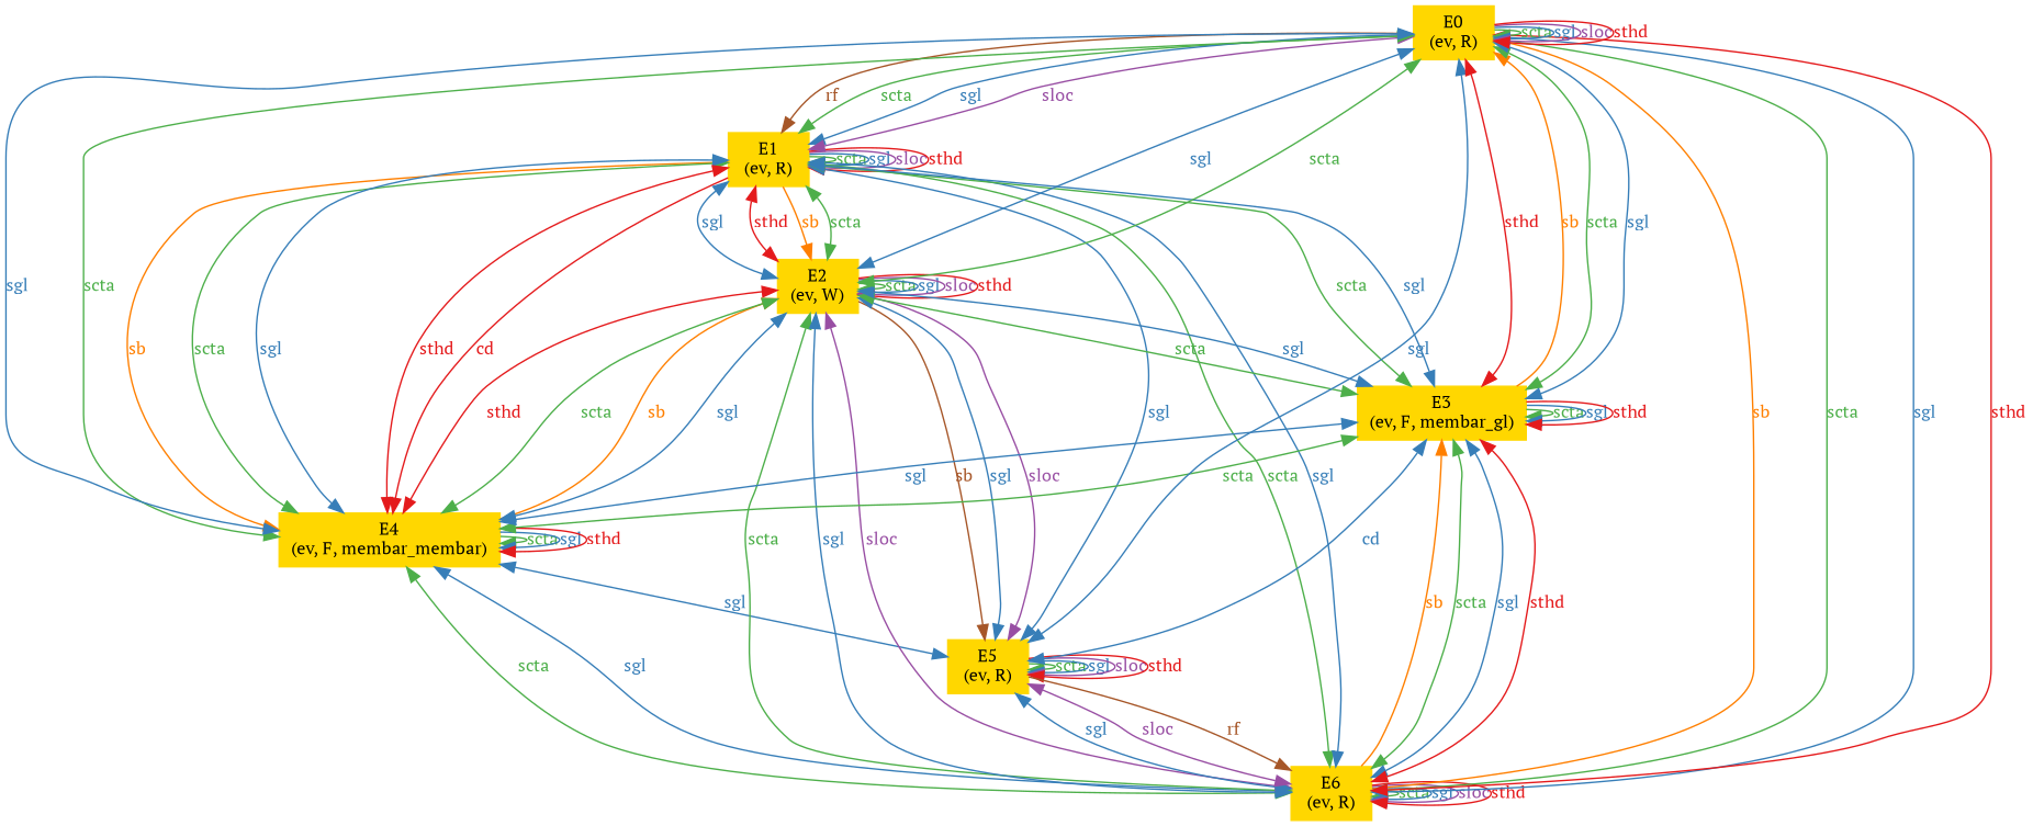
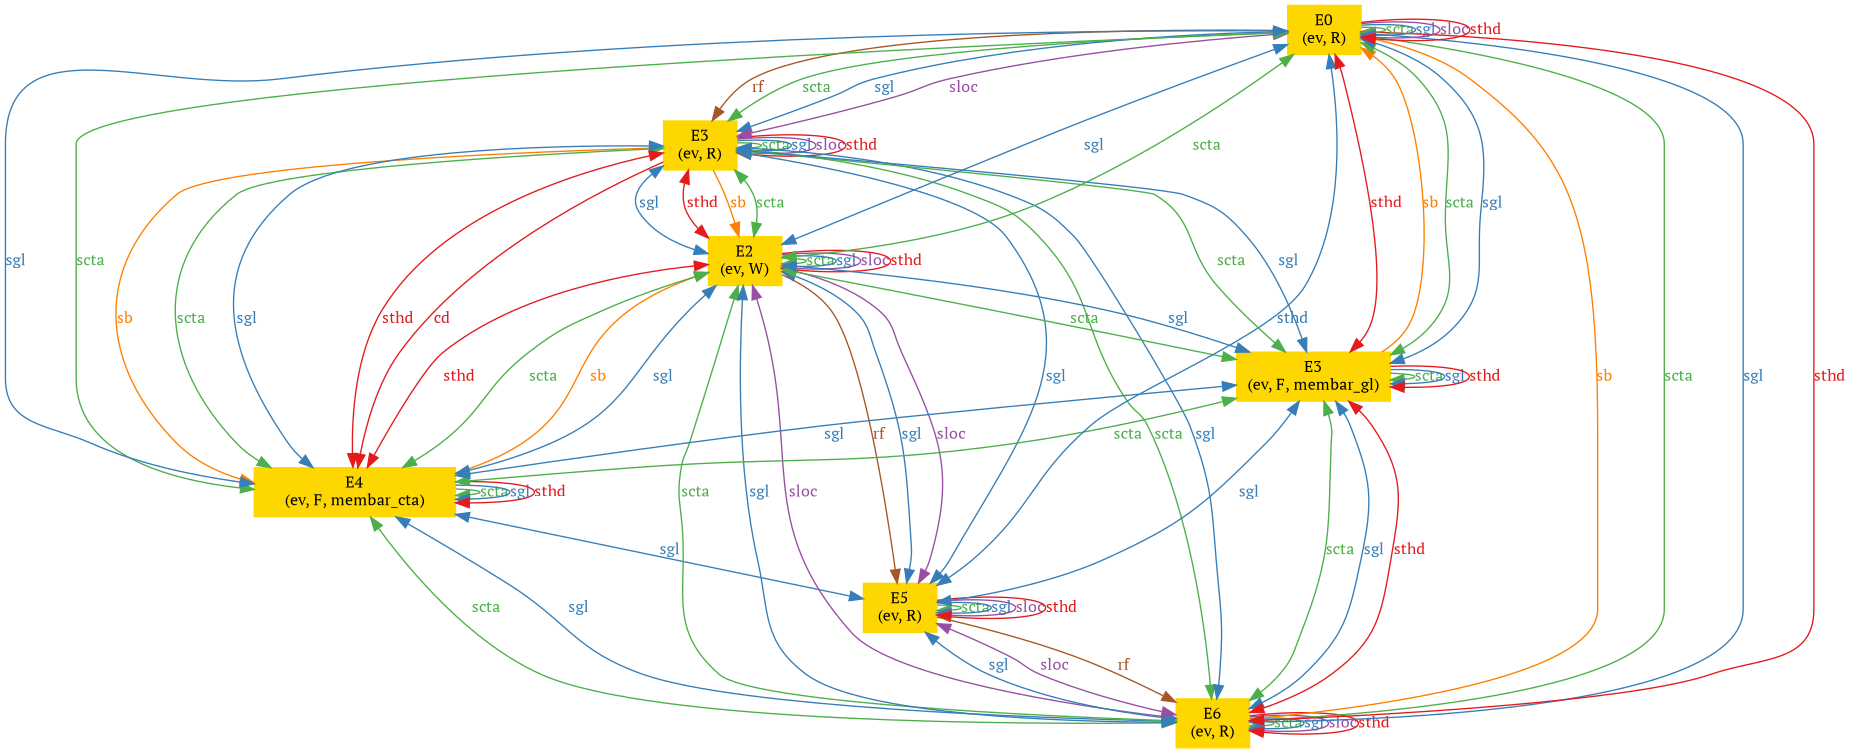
  digraph {
    fontsize=12
    rankdir=TB
    fontname="PT Serif"
    node [color="#ffd700" fontcolor="#000000" fontsize=12 shape=box style="filled, solid" fontname="PT Serif"]
    edge [color="#377eb8" dir=both fontcolor="#377eb8" fontsize=12 style=solid uuid="<E1, E4>" weight=1 fontname="PT Serif"]
-   n1 [label="E1\n(ev, R)" uuid=E1]
-   n2 [label="E4\n(ev, F, membar_membar)" uuid=E4]
+   n1 [label="E3\n(ev, R)" uuid=E1]
+   n2 [label="E4\n(ev, F, membar_cta)" uuid=E4]
    n3 [label="E2\n(ev, W)" uuid=E2]
    n4 [label="E5\n(ev, R)" uuid=E5]
    n5 [label="E6\n(ev, R)" uuid=E6]
    n6 [label="E3\n(ev, F, membar_gl)" uuid=E3]
    n7 [label="E0\n(ev, R)" uuid=E0]
    n1 -> n1 [color="#4daf4a" dir=forward fontcolor="#4daf4a" label=scta uuid="<E1, E1>"]
    n1 -> n1 [dir=forward label=sgl uuid="<E1, E1>"]
    n1 -> n1 [color="#984ea3" dir=forward fontcolor="#984ea3" label=sloc uuid="<E1, E1>"]
    n1 -> n1 [color="#e41a1c" dir=forward fontcolor="#e41a1c" label=sthd uuid="<E1, E1>"]
    n1 -> n2 [color="#e41a1c" dir=forward fontcolor="#e41a1c" label=cd]
    n1 -> n2 [color="#ff7f00" dir=forward fontcolor="#ff7f00" label=sb]
    n1 -> n2 [color="#4daf4a" fontcolor="#4daf4a" label=scta]
    n1 -> n2 [label=sgl]
    n1 -> n2 [color="#e41a1c" fontcolor="#e41a1c" label=sthd]
    n1 -> n3 [color="#ff7f00" dir=forward fontcolor="#ff7f00" label=sb uuid="<E1, E2>"]
    n1 -> n3 [color="#4daf4a" fontcolor="#4daf4a" label=scta uuid="<E1, E2>"]
    n1 -> n3 [label=sgl uuid="<E1, E2>"]
    n1 -> n3 [color="#e41a1c" fontcolor="#e41a1c" label=sthd uuid="<E1, E2>"]
    n1 -> n4 [label=sgl uuid="<E1, E5>"]
    n1 -> n5 [color="#4daf4a" fontcolor="#4daf4a" label=scta uuid="<E1, E6>"]
    n1 -> n5 [label=sgl uuid="<E1, E6>"]
    n1 -> n6 [color="#4daf4a" fontcolor="#4daf4a" label=scta uuid="<E1, E3>"]
    n1 -> n6 [label=sgl uuid="<E1, E3>"]
    n2 -> n2 [color="#4daf4a" dir=forward fontcolor="#4daf4a" label=scta uuid="<E4, E4>"]
    n2 -> n2 [dir=forward label=sgl uuid="<E4, E4>"]
    n2 -> n2 [color="#e41a1c" dir=forward fontcolor="#e41a1c" label=sthd uuid="<E4, E4>"]
    n2 -> n4 [label=sgl uuid="<E4, E5>"]
    n2 -> n5 [color="#4daf4a" fontcolor="#4daf4a" label=scta uuid="<E4, E6>"]
    n2 -> n5 [label=sgl uuid="<E4, E6>"]
    n3 -> n2 [color="#ff7f00" dir=back fontcolor="#ff7f00" label=sb uuid="<E4, E2>"]
    n3 -> n2 [color="#4daf4a" fontcolor="#4daf4a" label=scta uuid="<E2, E4>"]
    n3 -> n2 [label=sgl uuid="<E2, E4>"]
    n3 -> n2 [color="#e41a1c" fontcolor="#e41a1c" label=sthd uuid="<E2, E4>"]
    n3 -> n3 [color="#4daf4a" dir=forward fontcolor="#4daf4a" label=scta uuid="<E2, E2>"]
    n3 -> n3 [dir=forward label=sgl uuid="<E2, E2>"]
    n3 -> n3 [color="#984ea3" dir=forward fontcolor="#984ea3" label=sloc uuid="<E2, E2>"]
    n3 -> n3 [color="#e41a1c" dir=forward fontcolor="#e41a1c" label=sthd uuid="<E2, E2>"]
-   n3 -> n4 [color="#a65628" dir=forward fontcolor="#a65628" label=sb uuid="<E2, E5>"]
+   n3 -> n4 [color="#a65628" dir=forward fontcolor="#a65628" label=rf uuid="<E2, E5>"]
    n3 -> n4 [label=sgl uuid="<E2, E5>"]
    n3 -> n4 [color="#984ea3" fontcolor="#984ea3" label=sloc uuid="<E2, E5>"]
    n3 -> n5 [color="#4daf4a" fontcolor="#4daf4a" label=scta uuid="<E2, E6>"]
    n3 -> n5 [label=sgl uuid="<E2, E6>"]
    n3 -> n5 [color="#984ea3" fontcolor="#984ea3" label=sloc uuid="<E2, E6>"]
    n3 -> n6 [color="#4daf4a" fontcolor="#4daf4a" label=scta uuid="<E2, E3>"]
    n3 -> n6 [label=sgl uuid="<E2, E3>"]
    n4 -> n4 [color="#4daf4a" dir=forward fontcolor="#4daf4a" label=scta uuid="<E5, E5>"]
    n4 -> n4 [dir=forward label=sgl uuid="<E5, E5>"]
    n4 -> n4 [color="#984ea3" dir=forward fontcolor="#984ea3" label=sloc uuid="<E5, E5>"]
    n4 -> n4 [color="#e41a1c" dir=forward fontcolor="#e41a1c" label=sthd uuid="<E5, E5>"]
    n4 -> n5 [color="#a65628" dir=forward fontcolor="#a65628" label=rf uuid="<E5, E6>"]
    n4 -> n5 [label=sgl uuid="<E5, E6>"]
    n4 -> n5 [color="#984ea3" fontcolor="#984ea3" label=sloc uuid="<E5, E6>"]
    n5 -> n5 [color="#4daf4a" dir=forward fontcolor="#4daf4a" label=scta uuid="<E6, E6>"]
    n5 -> n5 [dir=forward label=sgl uuid="<E6, E6>"]
    n5 -> n5 [color="#984ea3" dir=forward fontcolor="#984ea3" label=sloc uuid="<E6, E6>"]
    n5 -> n5 [color="#e41a1c" dir=forward fontcolor="#e41a1c" label=sthd uuid="<E6, E6>"]
    n6 -> n2 [color="#4daf4a" fontcolor="#4daf4a" label=scta uuid="<E3, E4>"]
    n6 -> n2 [label=sgl uuid="<E3, E4>"]
-   n6 -> n4 [label=cd uuid="<E3, E5>"]
-   n6 -> n5 [color="#ff7f00" dir=back fontcolor="#ff7f00" label=sb uuid="<E6, E3>"]
+   n6 -> n4 [label=sgl uuid="<E3, E5>"]
    n6 -> n5 [color="#4daf4a" fontcolor="#4daf4a" label=scta uuid="<E3, E6>"]
    n6 -> n5 [label=sgl uuid="<E3, E6>"]
    n6 -> n5 [color="#e41a1c" fontcolor="#e41a1c" label=sthd uuid="<E3, E6>"]
    n6 -> n6 [color="#4daf4a" dir=forward fontcolor="#4daf4a" label=scta uuid="<E3, E3>"]
    n6 -> n6 [dir=forward label=sgl uuid="<E3, E3>"]
    n6 -> n6 [color="#e41a1c" dir=forward fontcolor="#e41a1c" label=sthd uuid="<E3, E3>"]
    n7 -> n1 [color="#a65628" dir=forward fontcolor="#a65628" label=rf uuid="<E0, E1>"]
    n7 -> n1 [color="#4daf4a" fontcolor="#4daf4a" label=scta uuid="<E0, E1>"]
    n7 -> n1 [label=sgl uuid="<E0, E1>"]
    n7 -> n1 [color="#984ea3" fontcolor="#984ea3" label=sloc uuid="<E0, E1>"]
    n7 -> n2 [color="#4daf4a" fontcolor="#4daf4a" label=scta uuid="<E0, E4>"]
    n7 -> n2 [label=sgl uuid="<E0, E4>"]
    n7 -> n3 [color="#4daf4a" fontcolor="#4daf4a" label=scta uuid="<E0, E2>"]
    n7 -> n3 [label=sgl uuid="<E0, E2>"]
-   n7 -> n4 [label=sgl uuid="<E0, E5>"]
+   n7 -> n4 [label=sthd uuid="<E0, E5>"]
    n7 -> n5 [color="#ff7f00" dir=back fontcolor="#ff7f00" label=sb uuid="<E6, E0>"]
    n7 -> n5 [color="#4daf4a" fontcolor="#4daf4a" label=scta uuid="<E0, E6>"]
    n7 -> n5 [label=sgl uuid="<E0, E6>"]
    n7 -> n5 [color="#e41a1c" fontcolor="#e41a1c" label=sthd uuid="<E0, E6>"]
    n7 -> n6 [color="#ff7f00" dir=back fontcolor="#ff7f00" label=sb uuid="<E3, E0>"]
    n7 -> n6 [color="#4daf4a" fontcolor="#4daf4a" label=scta uuid="<E0, E3>"]
    n7 -> n6 [label=sgl uuid="<E0, E3>"]
    n7 -> n6 [color="#e41a1c" fontcolor="#e41a1c" label=sthd uuid="<E0, E3>"]
    n7 -> n7 [color="#4daf4a" dir=forward fontcolor="#4daf4a" label=scta uuid="<E0, E0>"]
    n7 -> n7 [dir=forward label=sgl uuid="<E0, E0>"]
    n7 -> n7 [color="#984ea3" dir=forward fontcolor="#984ea3" label=sloc uuid="<E0, E0>"]
    n7 -> n7 [color="#e41a1c" dir=forward fontcolor="#e41a1c" label=sthd uuid="<E0, E0>"]
  }
